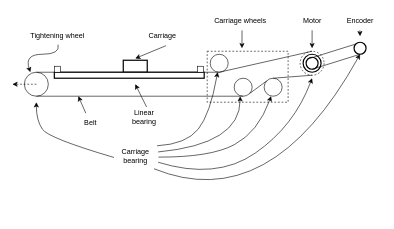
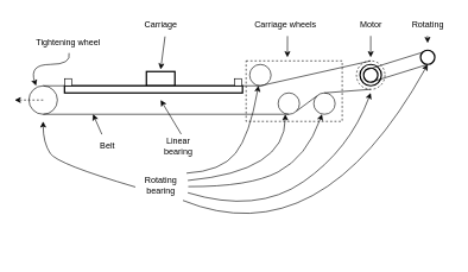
  <mxCell id="0" />
  <mxCell id="1" parent="0" />
  <mxCell id="2" value="" style="rounded=0;whiteSpace=wrap;html=1;dashed=1;strokeWidth=1;" parent="1" vertex="1"><mxGeometry x="345" y="85" width="135" height="85" as="geometry" /></mxCell>
  <mxCell id="3" value="" style="ellipse;whiteSpace=wrap;html=1;" parent="1" vertex="1"><mxGeometry x="40" y="120" width="40" height="40" as="geometry" /></mxCell>
  <mxCell id="4" value="" style="ellipse;whiteSpace=wrap;html=1;aspect=fixed;" parent="1" vertex="1"><mxGeometry x="390" y="130" width="30" height="30" as="geometry" /></mxCell>
  <mxCell id="5" value="" style="ellipse;whiteSpace=wrap;html=1;aspect=fixed;" parent="1" vertex="1"><mxGeometry x="350" y="90" width="30" height="30" as="geometry" /></mxCell>
  <mxCell id="6" value="" style="ellipse;whiteSpace=wrap;html=1;aspect=fixed;" parent="1" vertex="1"><mxGeometry x="440" y="130" width="30" height="30" as="geometry" /></mxCell>
  <mxCell id="7" value="" style="ellipse;whiteSpace=wrap;html=1;aspect=fixed;dashed=1;" parent="1" vertex="1"><mxGeometry x="500" y="85" width="40" height="40" as="geometry" /></mxCell>
  <mxCell id="8" value="" style="ellipse;whiteSpace=wrap;html=1;aspect=fixed;strokeWidth=2;" parent="1" vertex="1"><mxGeometry x="505" y="90" width="30" height="30" as="geometry" /></mxCell>
  <mxCell id="9" value="" style="ellipse;whiteSpace=wrap;html=1;aspect=fixed;strokeWidth=2;" parent="1" vertex="1"><mxGeometry x="590" y="70" width="20" height="20" as="geometry" /></mxCell>
  <mxCell id="10" value="" style="endArrow=none;html=1;rounded=0;exitX=0.5;exitY=1;exitDx=0;exitDy=0;entryX=0.5;entryY=1;entryDx=0;entryDy=0;" parent="1" source="3" target="4" edge="1"><mxGeometry width="50" height="50" relative="1" as="geometry"><mxPoint x="260" y="250" as="sourcePoint" /><mxPoint x="310" y="200" as="targetPoint" /></mxGeometry></mxCell>
  <mxCell id="11" value="" style="endArrow=none;html=1;rounded=0;exitX=0.5;exitY=0;exitDx=0;exitDy=0;entryX=0.5;entryY=1;entryDx=0;entryDy=0;" parent="1" source="3" target="5" edge="1"><mxGeometry width="50" height="50" relative="1" as="geometry"><mxPoint x="260" y="250" as="sourcePoint" /><mxPoint x="310" y="200" as="targetPoint" /></mxGeometry></mxCell>
  <mxCell id="12" value="" style="endArrow=none;html=1;rounded=0;exitX=0.5;exitY=1;exitDx=0;exitDy=0;entryX=0.5;entryY=0;entryDx=0;entryDy=0;" parent="1" source="7" target="6" edge="1"><mxGeometry width="50" height="50" relative="1" as="geometry"><mxPoint x="260" y="250" as="sourcePoint" /><mxPoint x="310" y="200" as="targetPoint" /></mxGeometry></mxCell>
  <mxCell id="13" value="" style="endArrow=none;html=1;rounded=0;entryX=0;entryY=0;entryDx=0;entryDy=0;exitX=1;exitY=1;exitDx=0;exitDy=0;" parent="1" source="4" target="6" edge="1"><mxGeometry width="50" height="50" relative="1" as="geometry"><mxPoint x="260" y="250" as="sourcePoint" /><mxPoint x="310" y="200" as="targetPoint" /></mxGeometry></mxCell>
  <mxCell id="14" value="" style="endArrow=none;html=1;rounded=0;exitX=0.5;exitY=1;exitDx=0;exitDy=0;entryX=0.5;entryY=0;entryDx=0;entryDy=0;" parent="1" source="5" target="7" edge="1"><mxGeometry width="50" height="50" relative="1" as="geometry"><mxPoint x="260" y="250" as="sourcePoint" /><mxPoint x="490" y="80" as="targetPoint" /></mxGeometry></mxCell>
  <mxCell id="15" value="" style="ellipse;whiteSpace=wrap;html=1;aspect=fixed;strokeWidth=2;" parent="1" vertex="1"><mxGeometry x="510" y="95" width="20" height="20" as="geometry" /></mxCell>
  <mxCell id="16" value="" style="endArrow=none;html=1;rounded=0;exitX=0;exitY=0;exitDx=0;exitDy=0;entryX=0;entryY=0;entryDx=0;entryDy=0;" parent="1" source="15" target="9" edge="1"><mxGeometry width="50" height="50" relative="1" as="geometry"><mxPoint x="260" y="200" as="sourcePoint" /><mxPoint x="590" y="50" as="targetPoint" /></mxGeometry></mxCell>
  <mxCell id="17" value="" style="endArrow=none;html=1;rounded=0;entryX=0.5;entryY=1;entryDx=0;entryDy=0;exitX=0.5;exitY=1;exitDx=0;exitDy=0;" parent="1" source="15" target="9" edge="1"><mxGeometry width="50" height="50" relative="1" as="geometry"><mxPoint x="260" y="200" as="sourcePoint" /><mxPoint x="310" y="150" as="targetPoint" /></mxGeometry></mxCell>
  <mxCell id="18" value="" style="rounded=0;whiteSpace=wrap;html=1;strokeWidth=2;" parent="1" vertex="1"><mxGeometry x="205" y="100" width="40" height="20" as="geometry" /></mxCell>
- <mxCell id="19" value="Carriage" style="text;html=1;align=center;verticalAlign=middle;resizable=0;points=[];autosize=1;strokeColor=none;fillColor=none;" parent="1" vertex="1"><mxGeometry x="235" y="45" width="70" height="30" as="geometry" /></mxCell>
+ <mxCell id="19" value="Carriage" style="text;html=1;align=center;verticalAlign=middle;resizable=0;points=[];autosize=1;strokeColor=none;fillColor=none;" parent="1" vertex="1"><mxGeometry x="190" y="20" width="70" height="30" as="geometry" /></mxCell>
  <mxCell id="20" value="Carriage wheels" style="text;html=1;align=center;verticalAlign=middle;resizable=0;points=[];autosize=1;strokeColor=none;fillColor=none;" parent="1" vertex="1"><mxGeometry x="340" y="20" width="120" height="30" as="geometry" /></mxCell>
  <mxCell id="21" value="Motor" style="text;html=1;align=center;verticalAlign=middle;resizable=0;points=[];autosize=1;strokeColor=none;fillColor=none;" parent="1" vertex="1"><mxGeometry x="495" y="20" width="50" height="30" as="geometry" /></mxCell>
- <mxCell id="22" value="&lt;div&gt;Encoder&lt;/div&gt;" style="text;html=1;align=center;verticalAlign=middle;resizable=0;points=[];autosize=1;strokeColor=none;fillColor=none;" parent="1" vertex="1"><mxGeometry x="565" y="20" width="70" height="30" as="geometry" /></mxCell>
+ <mxCell id="22" value="&lt;div&gt;Rotating&lt;/div&gt;" style="text;html=1;align=center;verticalAlign=middle;resizable=0;points=[];autosize=1;strokeColor=none;fillColor=none;" parent="1" vertex="1"><mxGeometry x="565" y="20" width="70" height="30" as="geometry" /></mxCell>
  <mxCell id="23" value="Tightening wheel" style="text;html=1;align=center;verticalAlign=middle;resizable=0;points=[];autosize=1;strokeColor=none;fillColor=none;" parent="1" vertex="1"><mxGeometry x="40" y="45" width="110" height="30" as="geometry" /></mxCell>
  <mxCell id="24" value="" style="rounded=0;whiteSpace=wrap;html=1;strokeWidth=2;" parent="1" vertex="1"><mxGeometry x="90" y="120" width="250" height="10" as="geometry" /></mxCell>
  <mxCell id="25" value="" style="rounded=0;whiteSpace=wrap;html=1;strokeWidth=1;" parent="1" vertex="1"><mxGeometry x="329" y="110" width="10" height="10" as="geometry" /></mxCell>
  <mxCell id="26" value="" style="rounded=0;whiteSpace=wrap;html=1;strokeWidth=1;" parent="1" vertex="1"><mxGeometry x="90" y="110" width="10" height="10" as="geometry" /></mxCell>
  <mxCell id="27" value="" style="curved=1;endArrow=classic;html=1;rounded=0;exitX=0.512;exitY=0.967;exitDx=0;exitDy=0;exitPerimeter=0;entryX=0.25;entryY=0;entryDx=0;entryDy=0;entryPerimeter=0;" parent="1" source="23" target="3" edge="1"><mxGeometry width="50" height="50" relative="1" as="geometry"><mxPoint x="260" y="200" as="sourcePoint" /><mxPoint x="310" y="150" as="targetPoint" /><Array as="points"><mxPoint x="100" y="90" /><mxPoint x="40" y="90" /></Array></mxGeometry></mxCell>
  <mxCell id="28" value="" style="endArrow=classic;html=1;rounded=0;entryX=0.5;entryY=0;entryDx=0;entryDy=0;exitX=0.588;exitY=1.024;exitDx=0;exitDy=0;exitPerimeter=0;" parent="1" source="19" edge="1"><mxGeometry width="50" height="50" relative="1" as="geometry"><mxPoint x="230.6" y="68.29" as="sourcePoint" /><mxPoint x="225" y="97" as="targetPoint" /></mxGeometry></mxCell>
  <mxCell id="29" value="" style="endArrow=classic;html=1;rounded=0;exitX=0.526;exitY=1.005;exitDx=0;exitDy=0;exitPerimeter=0;" parent="1" source="20" edge="1"><mxGeometry width="50" height="50" relative="1" as="geometry"><mxPoint x="260" y="200" as="sourcePoint" /><mxPoint x="403" y="80" as="targetPoint" /></mxGeometry></mxCell>
  <mxCell id="30" value="" style="endArrow=classic;html=1;rounded=0;" parent="1" edge="1"><mxGeometry width="50" height="50" relative="1" as="geometry"><mxPoint x="520" y="50" as="sourcePoint" /><mxPoint x="520" y="80" as="targetPoint" /></mxGeometry></mxCell>
  <mxCell id="31" value="" style="endArrow=classic;html=1;rounded=0;" parent="1" edge="1"><mxGeometry width="50" height="50" relative="1" as="geometry"><mxPoint x="599.71" y="50" as="sourcePoint" /><mxPoint x="600" y="60" as="targetPoint" /></mxGeometry></mxCell>
  <mxCell id="32" value="" style="endArrow=classic;html=1;rounded=0;exitX=0.5;exitY=0.5;exitDx=0;exitDy=0;exitPerimeter=0;dashed=1;" parent="1" source="3" edge="1"><mxGeometry width="50" height="50" relative="1" as="geometry"><mxPoint x="260" y="200" as="sourcePoint" /><mxPoint x="20" y="140" as="targetPoint" /></mxGeometry></mxCell>
- <mxCell id="33" value="&lt;div&gt;Linear&lt;/div&gt;&lt;div&gt;bearing&lt;/div&gt;" style="text;html=1;strokeColor=none;fillColor=none;align=center;verticalAlign=middle;whiteSpace=wrap;rounded=0;dashed=1;strokeWidth=1;" parent="1" vertex="1"><mxGeometry x="210" y="180" width="60" height="30" as="geometry" /></mxCell>
- <mxCell id="34" value="&lt;div&gt;Carriage&lt;/div&gt;&lt;div&gt;bearing&lt;/div&gt;" style="text;html=1;align=center;verticalAlign=middle;resizable=0;points=[];autosize=1;strokeColor=none;fillColor=none;" parent="1" vertex="1"><mxGeometry x="190" y="240" width="70" height="40" as="geometry" /></mxCell>
+ <mxCell id="33" value="&lt;div&gt;Linear&lt;/div&gt;&lt;div&gt;bearing&lt;/div&gt;" style="text;html=1;strokeColor=none;fillColor=none;align=center;verticalAlign=middle;whiteSpace=wrap;rounded=0;dashed=1;strokeWidth=1;" parent="1" vertex="1"><mxGeometry x="220" y="190" width="60" height="30" as="geometry" /></mxCell>
+ <mxCell id="34" value="&lt;div&gt;Rotating&lt;/div&gt;&lt;div&gt;bearing&lt;/div&gt;" style="text;html=1;align=center;verticalAlign=middle;resizable=0;points=[];autosize=1;strokeColor=none;fillColor=none;" parent="1" vertex="1"><mxGeometry x="190" y="240" width="70" height="40" as="geometry" /></mxCell>
  <mxCell id="35" value="" style="curved=1;endArrow=classic;html=1;rounded=0;exitX=-0.007;exitY=0.554;exitDx=0;exitDy=0;exitPerimeter=0;" parent="1" source="34" edge="1"><mxGeometry width="50" height="50" relative="1" as="geometry"><mxPoint x="10" y="220" as="sourcePoint" /><mxPoint x="60" y="170" as="targetPoint" /><Array as="points"><mxPoint x="80" y="230" /><mxPoint x="60" y="200" /></Array></mxGeometry></mxCell>
  <mxCell id="36" value="" style="endArrow=classic;html=1;rounded=0;exitX=0.564;exitY=-0.071;exitDx=0;exitDy=0;exitPerimeter=0;" parent="1" source="33" edge="1"><mxGeometry width="50" height="50" relative="1" as="geometry"><mxPoint x="260" y="200" as="sourcePoint" /><mxPoint x="225" y="140" as="targetPoint" /></mxGeometry></mxCell>
  <mxCell id="37" value="" style="curved=1;endArrow=classic;html=1;rounded=0;exitX=1.02;exitY=0.068;exitDx=0;exitDy=0;exitPerimeter=0;" parent="1" source="34" target="5" edge="1"><mxGeometry width="50" height="50" relative="1" as="geometry"><mxPoint x="260" y="402.16" as="sourcePoint" /><mxPoint x="370" y="180" as="targetPoint" /><Array as="points"><mxPoint x="310" y="240" /><mxPoint x="350" y="190" /></Array></mxGeometry></mxCell>
  <mxCell id="38" value="" style="curved=1;endArrow=classic;html=1;rounded=0;exitX=1.045;exitY=0.325;exitDx=0;exitDy=0;exitPerimeter=0;" parent="1" source="34" edge="1"><mxGeometry width="50" height="50" relative="1" as="geometry"><mxPoint x="266.26" y="278.44" as="sourcePoint" /><mxPoint x="400" y="160" as="targetPoint" /><Array as="points"><mxPoint x="400" y="240" /></Array></mxGeometry></mxCell>
  <mxCell id="39" value="" style="curved=1;endArrow=classic;html=1;rounded=0;exitX=1.053;exitY=0.539;exitDx=0;exitDy=0;exitPerimeter=0;entryX=0.39;entryY=0.995;entryDx=0;entryDy=0;entryPerimeter=0;" parent="1" source="34" target="6" edge="1"><mxGeometry width="50" height="50" relative="1" as="geometry"><mxPoint x="276.26" y="288.44" as="sourcePoint" /><mxPoint x="430" y="220" as="targetPoint" /><Array as="points"><mxPoint x="350" y="262" /><mxPoint x="430" y="220" /></Array></mxGeometry></mxCell>
  <mxCell id="40" value="" style="curved=1;endArrow=classic;html=1;rounded=0;exitX=1.045;exitY=0.754;exitDx=0;exitDy=0;exitPerimeter=0;" parent="1" source="34" edge="1"><mxGeometry width="50" height="50" relative="1" as="geometry"><mxPoint x="260" y="372.59" as="sourcePoint" /><mxPoint x="520" y="130" as="targetPoint" /><Array as="points"><mxPoint x="360" y="300" /><mxPoint x="490" y="210" /></Array></mxGeometry></mxCell>
  <mxCell id="41" value="" style="curved=1;endArrow=classic;html=1;rounded=0;exitX=0.947;exitY=1.025;exitDx=0;exitDy=0;exitPerimeter=0;" parent="1" source="34" edge="1"><mxGeometry width="50" height="50" relative="1" as="geometry"><mxPoint x="316.45" y="462.59" as="sourcePoint" /><mxPoint x="600" y="90" as="targetPoint" /><Array as="points"><mxPoint x="450" y="360" /></Array></mxGeometry></mxCell>
  <mxCell id="42" value="Belt" style="text;html=1;align=center;verticalAlign=middle;resizable=0;points=[];autosize=1;strokeColor=none;fillColor=none;" vertex="1" parent="1"><mxGeometry x="130" y="190" width="40" height="30" as="geometry" /></mxCell>
  <mxCell id="43" value="" style="endArrow=classic;html=1;rounded=0;exitX=0.312;exitY=-0.059;exitDx=0;exitDy=0;exitPerimeter=0;" edge="1" parent="1" source="42"><mxGeometry width="50" height="50" relative="1" as="geometry"><mxPoint x="263.84" y="197.87" as="sourcePoint" /><mxPoint x="130" y="160" as="targetPoint" /></mxGeometry></mxCell>
